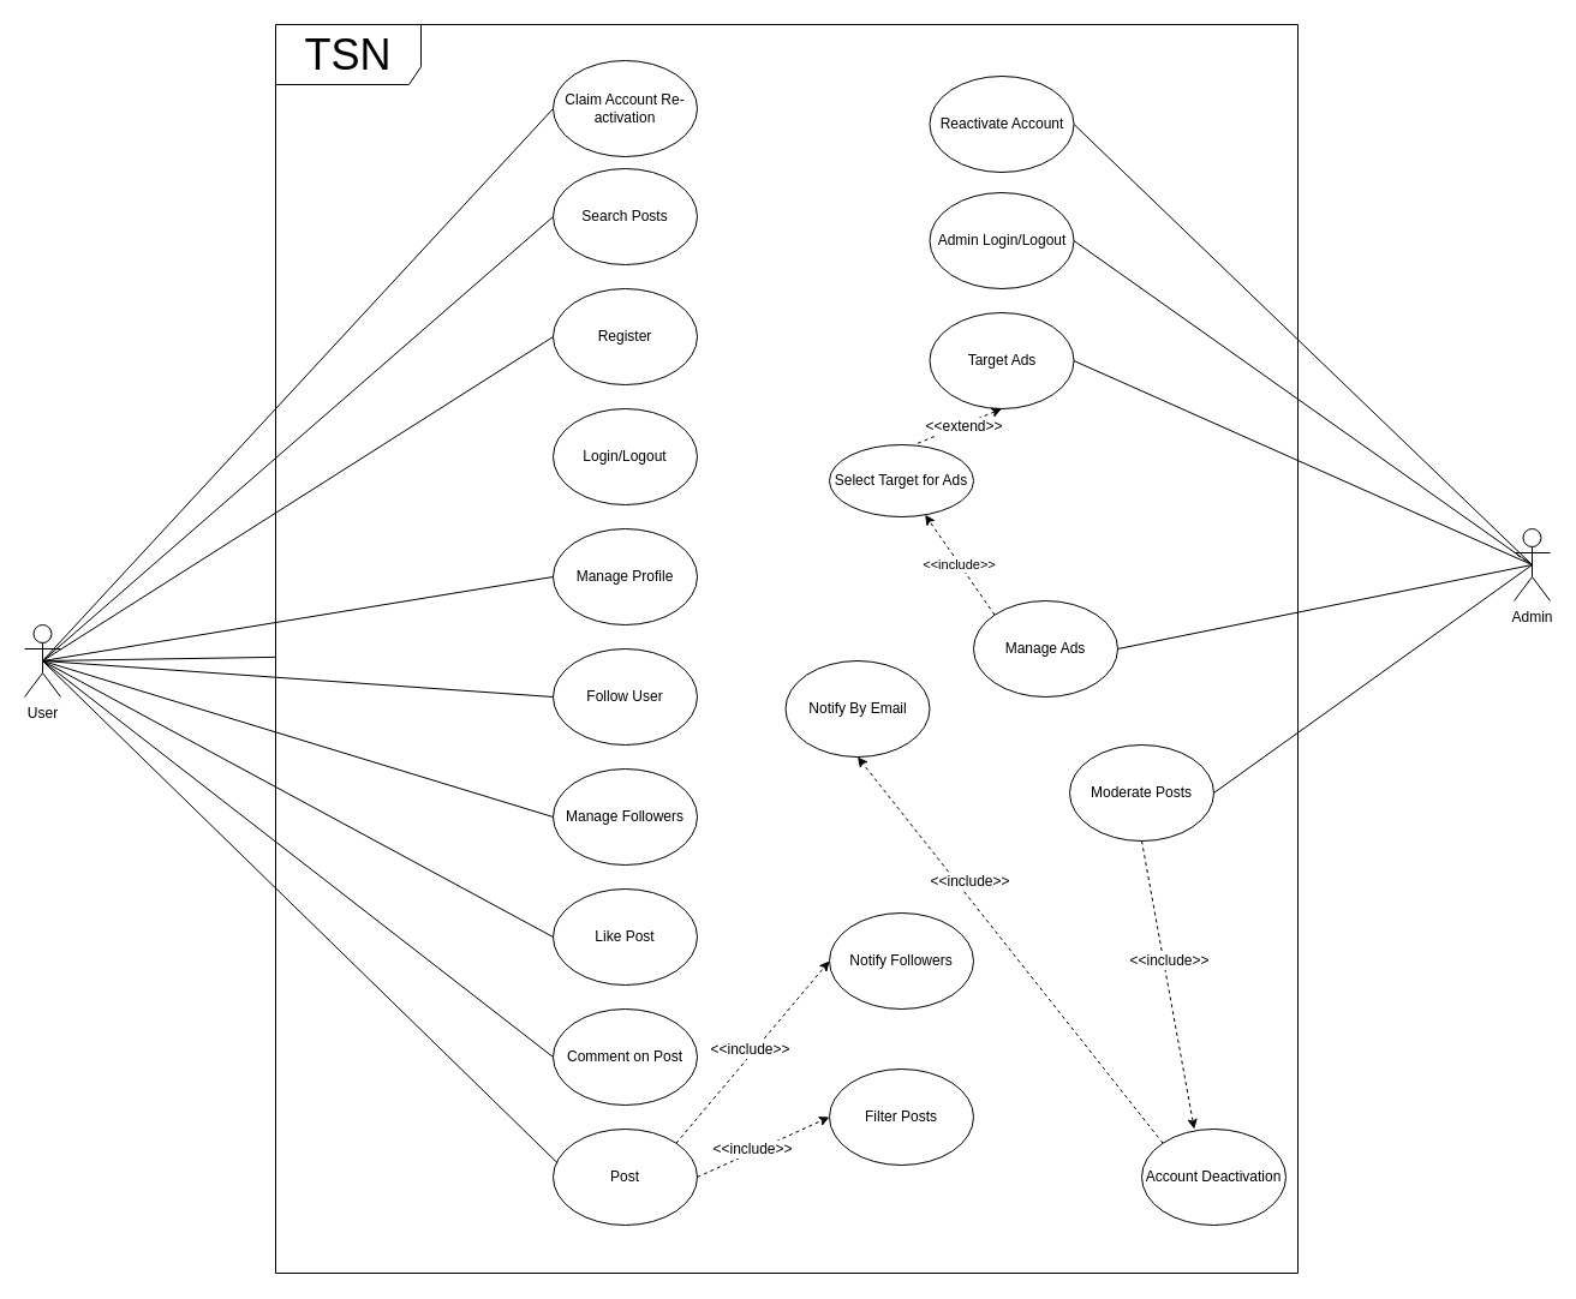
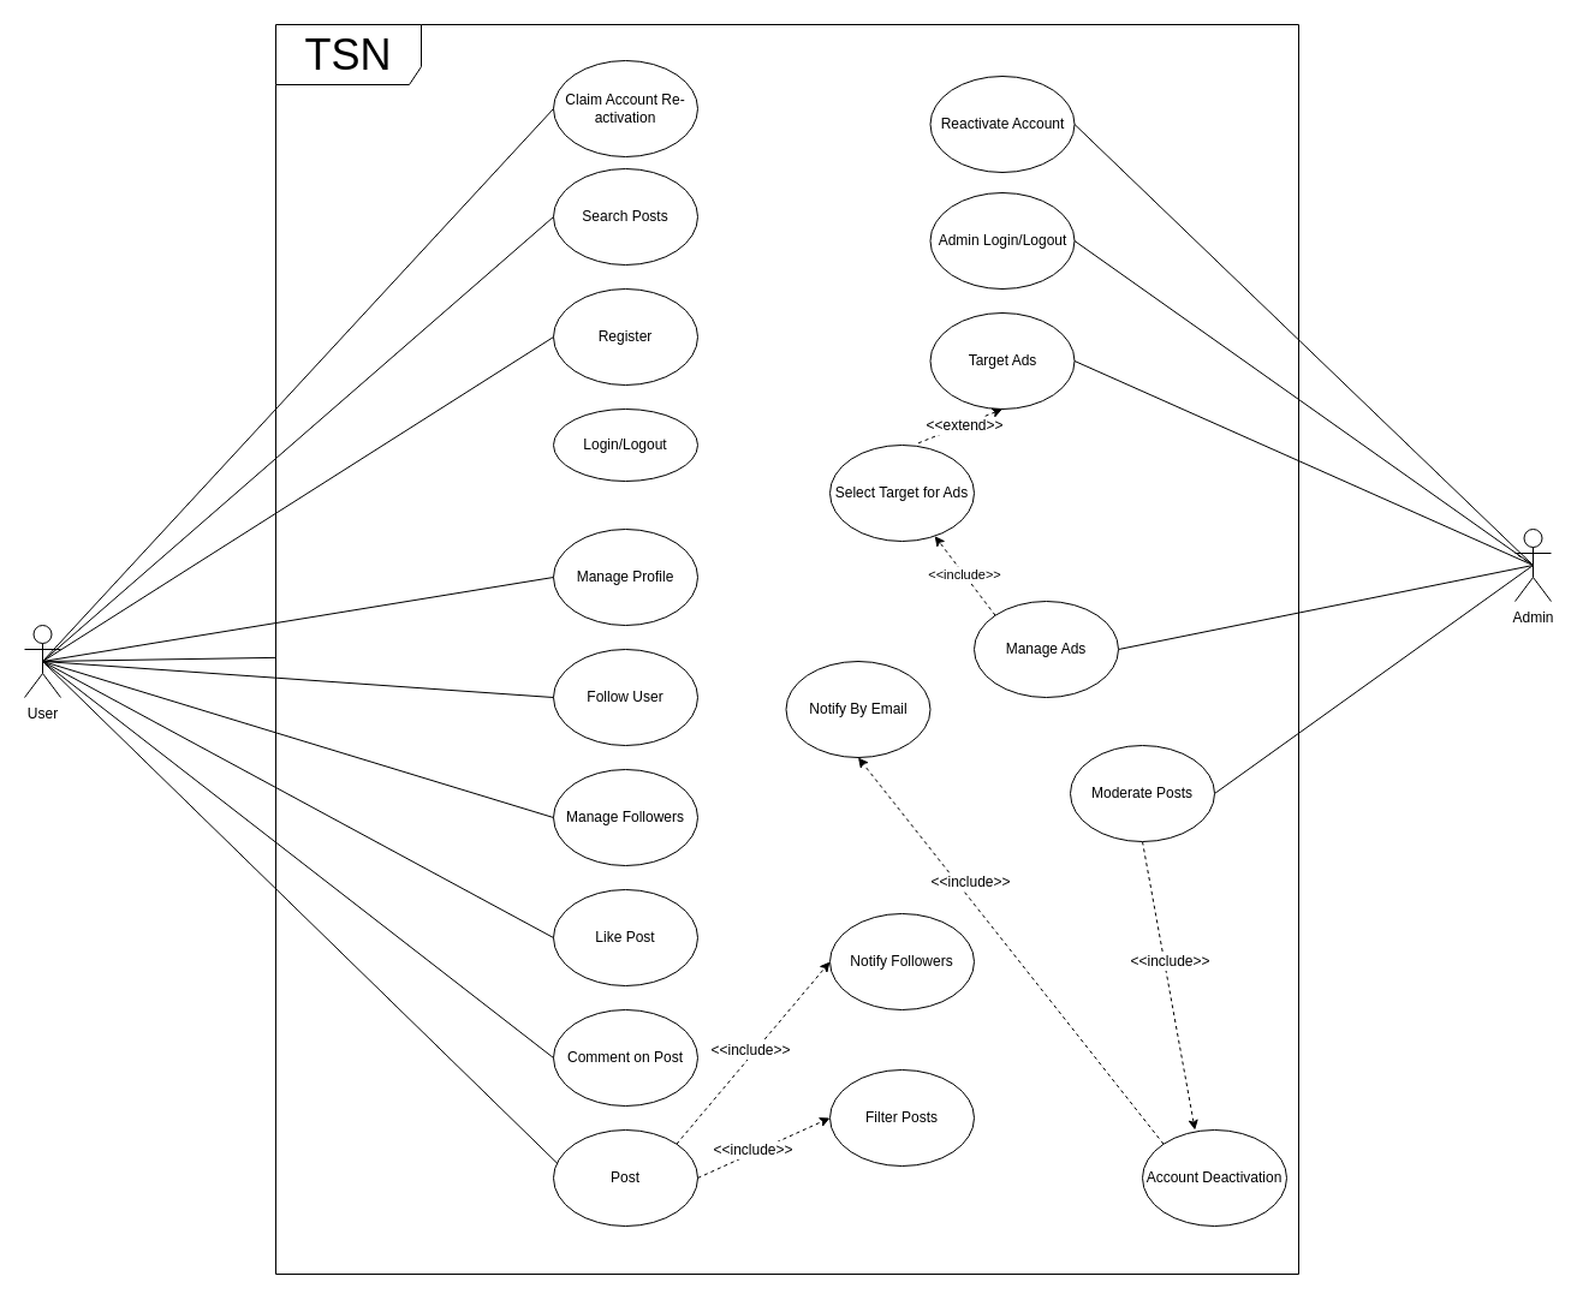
  <mxCell id="0" />
  <mxCell id="1" parent="0" />
  <mxCell id="2" value="&lt;span style=&quot;font-size: 36px ; white-space: nowrap&quot;&gt;TSN&lt;/span&gt;" style="shape=umlFrame;whiteSpace=wrap;html=1;width=121;height=50;" parent="1" vertex="1"><mxGeometry x="229" y="20" width="851" height="1040" as="geometry" /></mxCell>
  <mxCell id="3" value="Claim Account Re-activation" style="ellipse;whiteSpace=wrap;html=1;labelBorderColor=none;" parent="1" vertex="1"><mxGeometry x="460" y="50" width="120" height="80" as="geometry" /></mxCell>
  <mxCell id="4" value="User" style="shape=umlActor;verticalLabelPosition=bottom;labelBackgroundColor=#ffffff;verticalAlign=top;html=1;outlineConnect=0;" parent="1" vertex="1"><mxGeometry x="20" y="520" width="30" height="60" as="geometry" /></mxCell>
  <mxCell id="5" value="Search Posts" style="ellipse;whiteSpace=wrap;html=1;labelBorderColor=none;" parent="1" vertex="1"><mxGeometry x="460" y="140" width="120" height="80" as="geometry" /></mxCell>
  <mxCell id="6" value="Register" style="ellipse;whiteSpace=wrap;html=1;labelBorderColor=none;" parent="1" vertex="1"><mxGeometry x="460" y="240" width="120" height="80" as="geometry" /></mxCell>
- <mxCell id="7" value="Login/Logout" style="ellipse;whiteSpace=wrap;html=1;labelBorderColor=none;" parent="1" vertex="1"><mxGeometry x="460" y="340" width="120" height="80" as="geometry" /></mxCell>
+ <mxCell id="7" value="Login/Logout" style="ellipse;whiteSpace=wrap;html=1;labelBorderColor=none;" parent="1" vertex="1"><mxGeometry x="460" y="340" width="120" height="60" as="geometry" /></mxCell>
  <mxCell id="8" value="Manage Profile" style="ellipse;whiteSpace=wrap;html=1;labelBorderColor=none;" parent="1" vertex="1"><mxGeometry x="460" y="440" width="120" height="80" as="geometry" /></mxCell>
  <mxCell id="9" value="Follow User" style="ellipse;whiteSpace=wrap;html=1;labelBorderColor=none;" parent="1" vertex="1"><mxGeometry x="460" y="540" width="120" height="80" as="geometry" /></mxCell>
  <mxCell id="10" value="Manage Followers" style="ellipse;whiteSpace=wrap;html=1;labelBorderColor=none;" parent="1" vertex="1"><mxGeometry x="460" y="640" width="120" height="80" as="geometry" /></mxCell>
  <mxCell id="11" value="Like Post" style="ellipse;whiteSpace=wrap;html=1;labelBorderColor=none;" parent="1" vertex="1"><mxGeometry x="460" y="740" width="120" height="80" as="geometry" /></mxCell>
  <mxCell id="12" value="Comment on Post" style="ellipse;whiteSpace=wrap;html=1;labelBorderColor=none;" parent="1" vertex="1"><mxGeometry x="460" y="840" width="120" height="80" as="geometry" /></mxCell>
  <mxCell id="13" style="rounded=0;orthogonalLoop=1;jettySize=auto;html=1;exitX=1;exitY=0;exitDx=0;exitDy=0;entryX=0;entryY=0.5;entryDx=0;entryDy=0;dashed=1;startArrow=none;startFill=0;endArrow=classic;endFill=1;labelBorderColor=none;" parent="1" source="15" target="17" edge="1"><mxGeometry relative="1" as="geometry" /></mxCell>
  <mxCell id="14" value="&amp;lt;&amp;lt;include&amp;gt;&amp;gt;" style="text;html=1;align=center;verticalAlign=middle;resizable=0;points=[];;labelBackgroundColor=#ffffff;labelBorderColor=none;" parent="13" vertex="1" connectable="0"><mxGeometry x="0.385" y="3" relative="1" as="geometry"><mxPoint x="-25" y="28.5" as="offset" /></mxGeometry></mxCell>
  <mxCell id="15" value="Post" style="ellipse;whiteSpace=wrap;html=1;labelBorderColor=none;" parent="1" vertex="1"><mxGeometry x="460" y="940" width="120" height="80" as="geometry" /></mxCell>
  <mxCell id="16" value="Filter Posts" style="ellipse;whiteSpace=wrap;html=1;labelBorderColor=none;" parent="1" vertex="1"><mxGeometry x="690" y="890" width="120" height="80" as="geometry" /></mxCell>
  <mxCell id="17" value="Notify Followers" style="ellipse;whiteSpace=wrap;html=1;labelBorderColor=none;" parent="1" vertex="1"><mxGeometry x="690" y="760" width="120" height="80" as="geometry" /></mxCell>
  <mxCell id="18" style="rounded=0;orthogonalLoop=1;jettySize=auto;html=1;exitX=0;exitY=0;exitDx=0;exitDy=0;dashed=1;startArrow=none;startFill=0;endArrow=classic;endFill=1;entryX=0.5;entryY=1;entryDx=0;entryDy=0;labelBorderColor=none;" parent="1" source="20" target="21" edge="1"><mxGeometry relative="1" as="geometry"><mxPoint x="1020" y="870" as="targetPoint" /></mxGeometry></mxCell>
  <mxCell id="19" value="&amp;lt;&amp;lt;include&amp;gt;&amp;gt;" style="text;html=1;align=center;verticalAlign=middle;resizable=0;points=[];;labelBackgroundColor=#ffffff;labelBorderColor=none;" parent="18" vertex="1" connectable="0"><mxGeometry x="0.389" relative="1" as="geometry"><mxPoint x="16" y="5.5" as="offset" /></mxGeometry></mxCell>
  <mxCell id="20" value="Account Deactivation" style="ellipse;whiteSpace=wrap;html=1;labelBorderColor=none;" parent="1" vertex="1"><mxGeometry x="950" y="940" width="120" height="80" as="geometry" /></mxCell>
  <mxCell id="21" value="Notify By Email" style="ellipse;whiteSpace=wrap;html=1;labelBorderColor=none;" parent="1" vertex="1"><mxGeometry x="653.5" y="550" width="120" height="80" as="geometry" /></mxCell>
  <mxCell id="22" value="" style="endArrow=none;html=1;entryX=0;entryY=0.5;entryDx=0;entryDy=0;exitX=0.5;exitY=0.5;exitDx=0;exitDy=0;exitPerimeter=0;endFill=0;" parent="1" source="4" target="5" edge="1"><mxGeometry width="50" height="50" relative="1" as="geometry"><mxPoint x="150" y="505" as="sourcePoint" /><mxPoint x="340" y="270" as="targetPoint" /></mxGeometry></mxCell>
  <mxCell id="23" value="" style="endArrow=none;html=1;entryX=0;entryY=0.5;entryDx=0;entryDy=0;exitX=0.5;exitY=0.5;exitDx=0;exitDy=0;exitPerimeter=0;endFill=0;" parent="1" source="4" target="6" edge="1"><mxGeometry width="50" height="50" relative="1" as="geometry"><mxPoint x="150" y="620" as="sourcePoint" /><mxPoint x="470" y="190" as="targetPoint" /></mxGeometry></mxCell>
  <mxCell id="24" value="" style="endArrow=none;html=1;exitX=0.5;exitY=0.5;exitDx=0;exitDy=0;exitPerimeter=0;endFill=0;" parent="1" source="4" target="2" edge="1"><mxGeometry width="50" height="50" relative="1" as="geometry"><mxPoint x="40" y="550" as="sourcePoint" /><mxPoint x="490" y="310" as="targetPoint" /></mxGeometry></mxCell>
  <mxCell id="25" value="" style="endArrow=none;html=1;entryX=0;entryY=0.5;entryDx=0;entryDy=0;exitX=0.5;exitY=0.5;exitDx=0;exitDy=0;exitPerimeter=0;endFill=0;" parent="1" source="4" target="8" edge="1"><mxGeometry width="50" height="50" relative="1" as="geometry"><mxPoint x="90" y="580.471" as="sourcePoint" /><mxPoint x="500" y="320" as="targetPoint" /></mxGeometry></mxCell>
  <mxCell id="26" value="" style="endArrow=none;html=1;entryX=0;entryY=0.5;entryDx=0;entryDy=0;exitX=0.5;exitY=0.5;exitDx=0;exitDy=0;exitPerimeter=0;endFill=0;" parent="1" source="4" target="9" edge="1"><mxGeometry width="50" height="50" relative="1" as="geometry"><mxPoint x="100" y="590.471" as="sourcePoint" /><mxPoint x="510" y="330" as="targetPoint" /></mxGeometry></mxCell>
  <mxCell id="27" value="" style="endArrow=none;html=1;entryX=0;entryY=0.5;entryDx=0;entryDy=0;exitX=0.5;exitY=0.5;exitDx=0;exitDy=0;exitPerimeter=0;endFill=0;" parent="1" source="4" target="10" edge="1"><mxGeometry width="50" height="50" relative="1" as="geometry"><mxPoint x="110" y="600.471" as="sourcePoint" /><mxPoint x="520" y="340" as="targetPoint" /></mxGeometry></mxCell>
  <mxCell id="28" value="" style="endArrow=none;html=1;entryX=0;entryY=0.5;entryDx=0;entryDy=0;exitX=0.5;exitY=0.5;exitDx=0;exitDy=0;exitPerimeter=0;endFill=0;" parent="1" source="4" target="11" edge="1"><mxGeometry width="50" height="50" relative="1" as="geometry"><mxPoint x="120" y="610.471" as="sourcePoint" /><mxPoint x="530" y="350" as="targetPoint" /></mxGeometry></mxCell>
  <mxCell id="29" value="" style="endArrow=none;html=1;entryX=0;entryY=0.5;entryDx=0;entryDy=0;exitX=0.5;exitY=0.5;exitDx=0;exitDy=0;exitPerimeter=0;endFill=0;" parent="1" source="4" target="12" edge="1"><mxGeometry width="50" height="50" relative="1" as="geometry"><mxPoint x="130" y="620.471" as="sourcePoint" /><mxPoint x="540" y="360" as="targetPoint" /></mxGeometry></mxCell>
  <mxCell id="30" value="" style="endArrow=none;html=1;entryX=0.031;entryY=0.354;entryDx=0;entryDy=0;entryPerimeter=0;exitX=0.5;exitY=0.5;exitDx=0;exitDy=0;exitPerimeter=0;endFill=0;" parent="1" source="4" target="15" edge="1"><mxGeometry width="50" height="50" relative="1" as="geometry"><mxPoint x="140" y="630.471" as="sourcePoint" /><mxPoint x="550" y="370" as="targetPoint" /></mxGeometry></mxCell>
  <mxCell id="31" value="" style="endArrow=classic;dashed=1;html=1;exitX=1;exitY=0.5;exitDx=0;exitDy=0;entryX=0;entryY=0.5;entryDx=0;entryDy=0;startArrow=none;startFill=0;endFill=1;labelBorderColor=none;" parent="1" source="15" target="16" edge="1"><mxGeometry width="50" height="50" relative="1" as="geometry"><mxPoint x="20" y="1350" as="sourcePoint" /><mxPoint x="620" y="1050" as="targetPoint" /></mxGeometry></mxCell>
  <mxCell id="32" value="&amp;lt;&amp;lt;include&amp;gt;&amp;gt;" style="text;html=1;align=center;verticalAlign=middle;resizable=0;points=[];;labelBackgroundColor=#ffffff;labelBorderColor=none;" parent="31" vertex="1" connectable="0"><mxGeometry x="-0.156" y="3" relative="1" as="geometry"><mxPoint as="offset" /></mxGeometry></mxCell>
  <mxCell id="33" style="edgeStyle=none;rounded=0;orthogonalLoop=1;jettySize=auto;html=1;exitX=0.5;exitY=1;exitDx=0;exitDy=0;dashed=1;startArrow=none;startFill=0;endArrow=classic;endFill=1;labelBorderColor=none;" parent="1" source="17" target="17" edge="1"><mxGeometry relative="1" as="geometry" /></mxCell>
  <mxCell id="34" value="" style="endArrow=none;html=1;entryX=0;entryY=0.5;entryDx=0;entryDy=0;exitX=0.5;exitY=0.5;exitDx=0;exitDy=0;exitPerimeter=0;endFill=0;" parent="1" source="4" target="3" edge="1"><mxGeometry width="50" height="50" relative="1" as="geometry"><mxPoint x="-10" y="460" as="sourcePoint" /><mxPoint x="415" y="90" as="targetPoint" /></mxGeometry></mxCell>
  <mxCell id="35" value="Reactivate Account" style="ellipse;whiteSpace=wrap;html=1;labelBorderColor=none;" parent="1" vertex="1"><mxGeometry x="773.5" y="63" width="120" height="80" as="geometry" /></mxCell>
  <mxCell id="36" style="edgeStyle=none;rounded=0;orthogonalLoop=1;jettySize=auto;html=1;exitX=1;exitY=0.5;exitDx=0;exitDy=0;entryX=0.5;entryY=0.5;entryDx=0;entryDy=0;entryPerimeter=0;startArrow=none;startFill=0;endArrow=none;endFill=0;" parent="1" source="37" target="51" edge="1"><mxGeometry relative="1" as="geometry" /></mxCell>
  <mxCell id="37" value="Admin Login/Logout" style="ellipse;whiteSpace=wrap;html=1;labelBorderColor=none;" parent="1" vertex="1"><mxGeometry x="773.5" y="160" width="120" height="80" as="geometry" /></mxCell>
  <mxCell id="38" style="edgeStyle=none;rounded=0;orthogonalLoop=1;jettySize=auto;html=1;exitX=1;exitY=0.5;exitDx=0;exitDy=0;entryX=0.5;entryY=0.5;entryDx=0;entryDy=0;entryPerimeter=0;startArrow=none;startFill=0;endArrow=none;endFill=0;" parent="1" source="41" target="51" edge="1"><mxGeometry relative="1" as="geometry" /></mxCell>
  <mxCell id="39" style="edgeStyle=none;rounded=0;orthogonalLoop=1;jettySize=auto;html=1;exitX=0.5;exitY=1;exitDx=0;exitDy=0;entryX=0.364;entryY=0;entryDx=0;entryDy=0;entryPerimeter=0;startArrow=none;startFill=0;endArrow=classic;endFill=1;dashed=1;labelBorderColor=none;" parent="1" source="41" target="20" edge="1"><mxGeometry relative="1" as="geometry" /></mxCell>
  <mxCell id="40" value="&amp;lt;&amp;lt;include&amp;gt;&amp;gt;" style="text;html=1;align=center;verticalAlign=middle;resizable=0;points=[];;labelBackgroundColor=#ffffff;labelBorderColor=none;" parent="39" vertex="1" connectable="0"><mxGeometry x="-0.174" y="4" relative="1" as="geometry"><mxPoint y="1" as="offset" /></mxGeometry></mxCell>
  <mxCell id="41" value="Moderate Posts" style="ellipse;whiteSpace=wrap;html=1;labelBorderColor=none;" parent="1" vertex="1"><mxGeometry x="890" y="620" width="120" height="80" as="geometry" /></mxCell>
  <mxCell id="42" style="edgeStyle=none;rounded=0;orthogonalLoop=1;jettySize=auto;html=1;exitX=1;exitY=0.5;exitDx=0;exitDy=0;entryX=0.5;entryY=0.5;entryDx=0;entryDy=0;entryPerimeter=0;startArrow=none;startFill=0;endArrow=none;endFill=0;" parent="1" source="44" target="51" edge="1"><mxGeometry relative="1" as="geometry" /></mxCell>
  <mxCell id="43" value="&amp;lt;&amp;lt;include&amp;gt;&amp;gt;" style="edgeStyle=none;rounded=0;orthogonalLoop=1;jettySize=auto;html=1;exitX=0;exitY=0;exitDx=0;exitDy=0;dashed=1;startArrow=none;startFill=0;endArrow=classic;endFill=1;labelBorderColor=none;" parent="1" source="44" target="49" edge="1"><mxGeometry relative="1" as="geometry" /></mxCell>
  <mxCell id="44" value="Manage Ads" style="ellipse;whiteSpace=wrap;html=1;labelBorderColor=none;" parent="1" vertex="1"><mxGeometry x="810" y="500" width="120" height="80" as="geometry" /></mxCell>
  <mxCell id="45" style="edgeStyle=none;rounded=0;orthogonalLoop=1;jettySize=auto;html=1;exitX=1;exitY=0.5;exitDx=0;exitDy=0;startArrow=none;startFill=0;endArrow=none;endFill=0;entryX=0.5;entryY=0.5;entryDx=0;entryDy=0;entryPerimeter=0;" parent="1" source="46" target="51" edge="1"><mxGeometry relative="1" as="geometry"><mxPoint x="1180" y="510" as="targetPoint" /></mxGeometry></mxCell>
  <mxCell id="46" value="Target Ads" style="ellipse;whiteSpace=wrap;html=1;labelBorderColor=none;" parent="1" vertex="1"><mxGeometry x="773.5" y="260" width="120" height="80" as="geometry" /></mxCell>
  <mxCell id="47" style="edgeStyle=none;rounded=0;orthogonalLoop=1;jettySize=auto;html=1;exitX=0.613;exitY=-0.021;exitDx=0;exitDy=0;entryX=0.5;entryY=1;entryDx=0;entryDy=0;dashed=1;startArrow=none;startFill=0;endArrow=classic;endFill=1;exitPerimeter=0;labelBorderColor=none;" parent="1" source="49" target="46" edge="1"><mxGeometry relative="1" as="geometry" /></mxCell>
  <mxCell id="48" value="&amp;lt;&amp;lt;extend&amp;gt;&amp;gt;" style="text;html=1;align=center;verticalAlign=middle;resizable=0;points=[];;labelBackgroundColor=#ffffff;labelBorderColor=none;" parent="47" vertex="1" connectable="0"><mxGeometry x="0.076" y="-1" relative="1" as="geometry"><mxPoint as="offset" /></mxGeometry></mxCell>
- <mxCell id="49" value="Select Target for Ads" style="ellipse;whiteSpace=wrap;html=1;labelBorderColor=none;" parent="1" vertex="1"><mxGeometry x="690" y="370" width="120" height="60" as="geometry" /></mxCell>
+ <mxCell id="49" value="Select Target for Ads" style="ellipse;whiteSpace=wrap;html=1;labelBorderColor=none;" parent="1" vertex="1"><mxGeometry x="690" y="370" width="120" height="80" as="geometry" /></mxCell>
  <mxCell id="50" style="edgeStyle=none;rounded=0;orthogonalLoop=1;jettySize=auto;html=1;exitX=0.5;exitY=0.5;exitDx=0;exitDy=0;exitPerimeter=0;entryX=1;entryY=0.5;entryDx=0;entryDy=0;startArrow=none;startFill=0;endArrow=none;endFill=0;" parent="1" source="51" target="35" edge="1"><mxGeometry relative="1" as="geometry" /></mxCell>
  <mxCell id="51" value="Admin" style="shape=umlActor;verticalLabelPosition=bottom;labelBackgroundColor=#ffffff;verticalAlign=top;html=1;outlineConnect=0;" parent="1" vertex="1"><mxGeometry x="1260" y="440" width="30" height="60" as="geometry" /></mxCell>
  <mxCell id="52" style="edgeStyle=none;rounded=0;orthogonalLoop=1;jettySize=auto;html=1;exitX=0.5;exitY=0.5;exitDx=0;exitDy=0;exitPerimeter=0;entryX=0;entryY=0.333;entryDx=0;entryDy=0;entryPerimeter=0;dashed=1;startArrow=none;startFill=0;endArrow=none;endFill=0;" parent="1" source="51" target="51" edge="1"><mxGeometry relative="1" as="geometry" /></mxCell>
